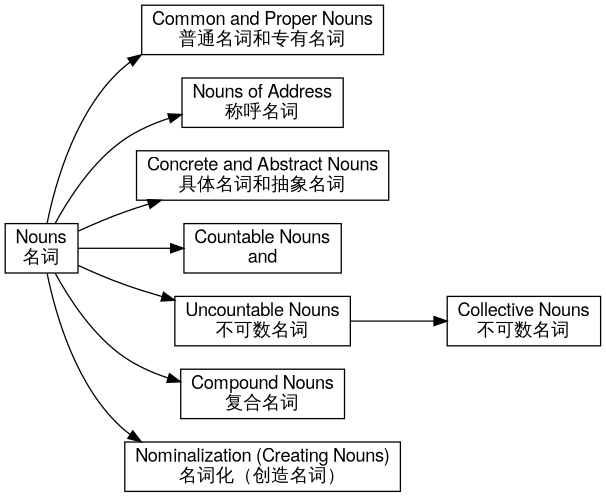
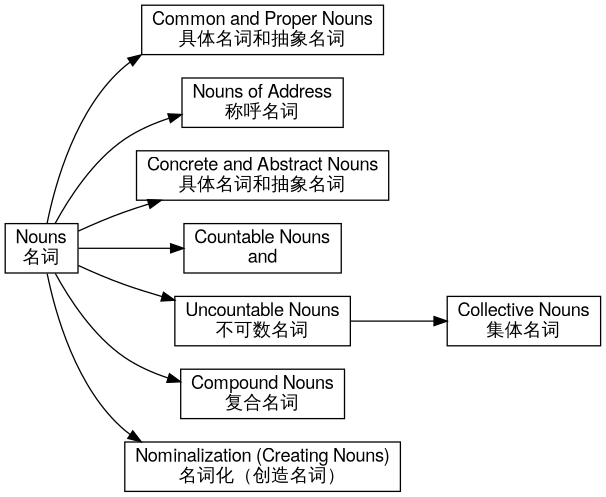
  digraph {
    rankdir=LR
    node [fontname="Helvetica, SimHei" fontsize=14 shape=rect]
    n1 [label="Nouns\n名词"]
-   n2 [label="Common and Proper Nouns\n普通名词和专有名词"]
+   n2 [label="Common and Proper Nouns\n具体名词和抽象名词"]
    n3 [label="Nouns of Address\n称呼名词"]
    n4 [label="Concrete and Abstract Nouns\n具体名词和抽象名词"]
    n5 [label="Countable Nouns\nand"]
    n6 [label="Uncountable Nouns\n不可数名词"]
    n7 [label="Compound Nouns\n复合名词"]
    n8 [label="Nominalization (Creating Nouns)\n名词化（创造名词）"]
-   n9 [label="Collective Nouns\n不可数名词"]
+   n9 [label="Collective Nouns\n集体名词"]
    n1 -> n2
    n1 -> n3
    n1 -> n4
    n1 -> n5
    n1 -> n6
    n1 -> n7
    n1 -> n8
    n6 -> n9
  }
